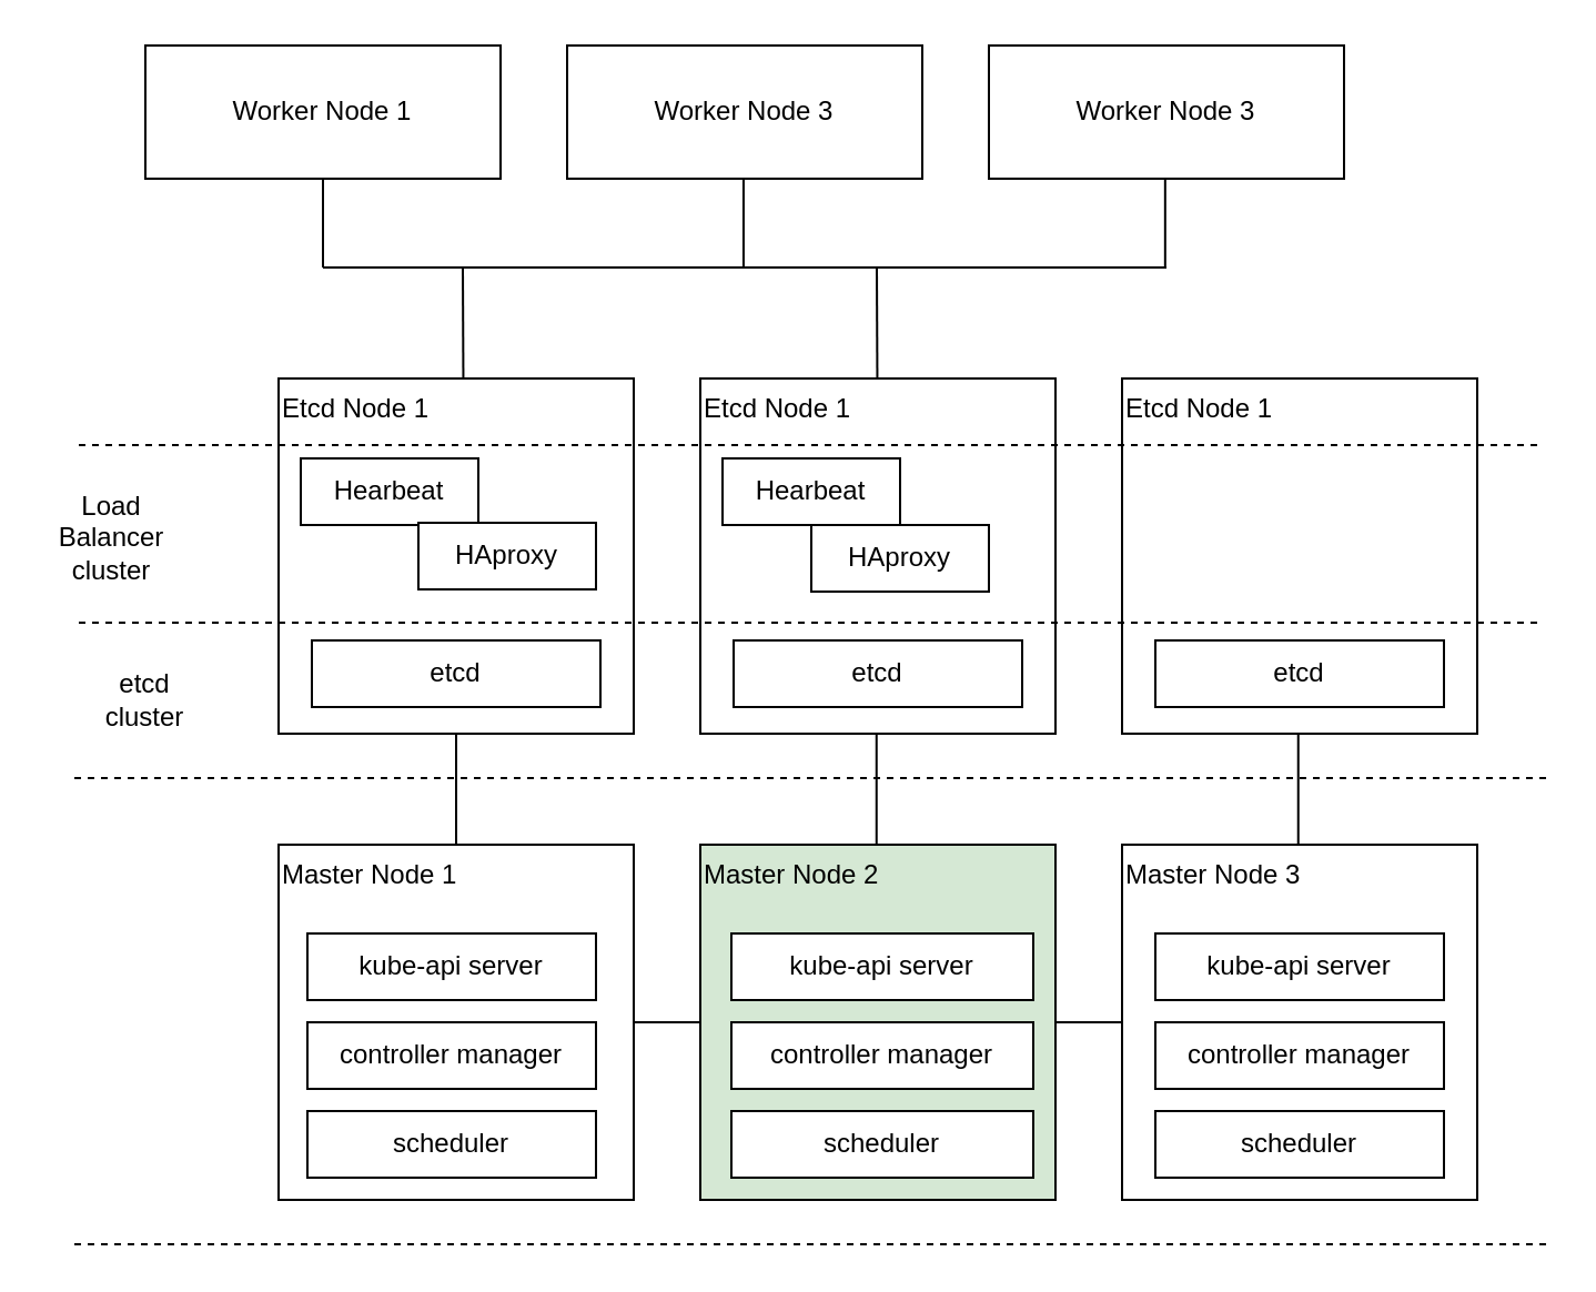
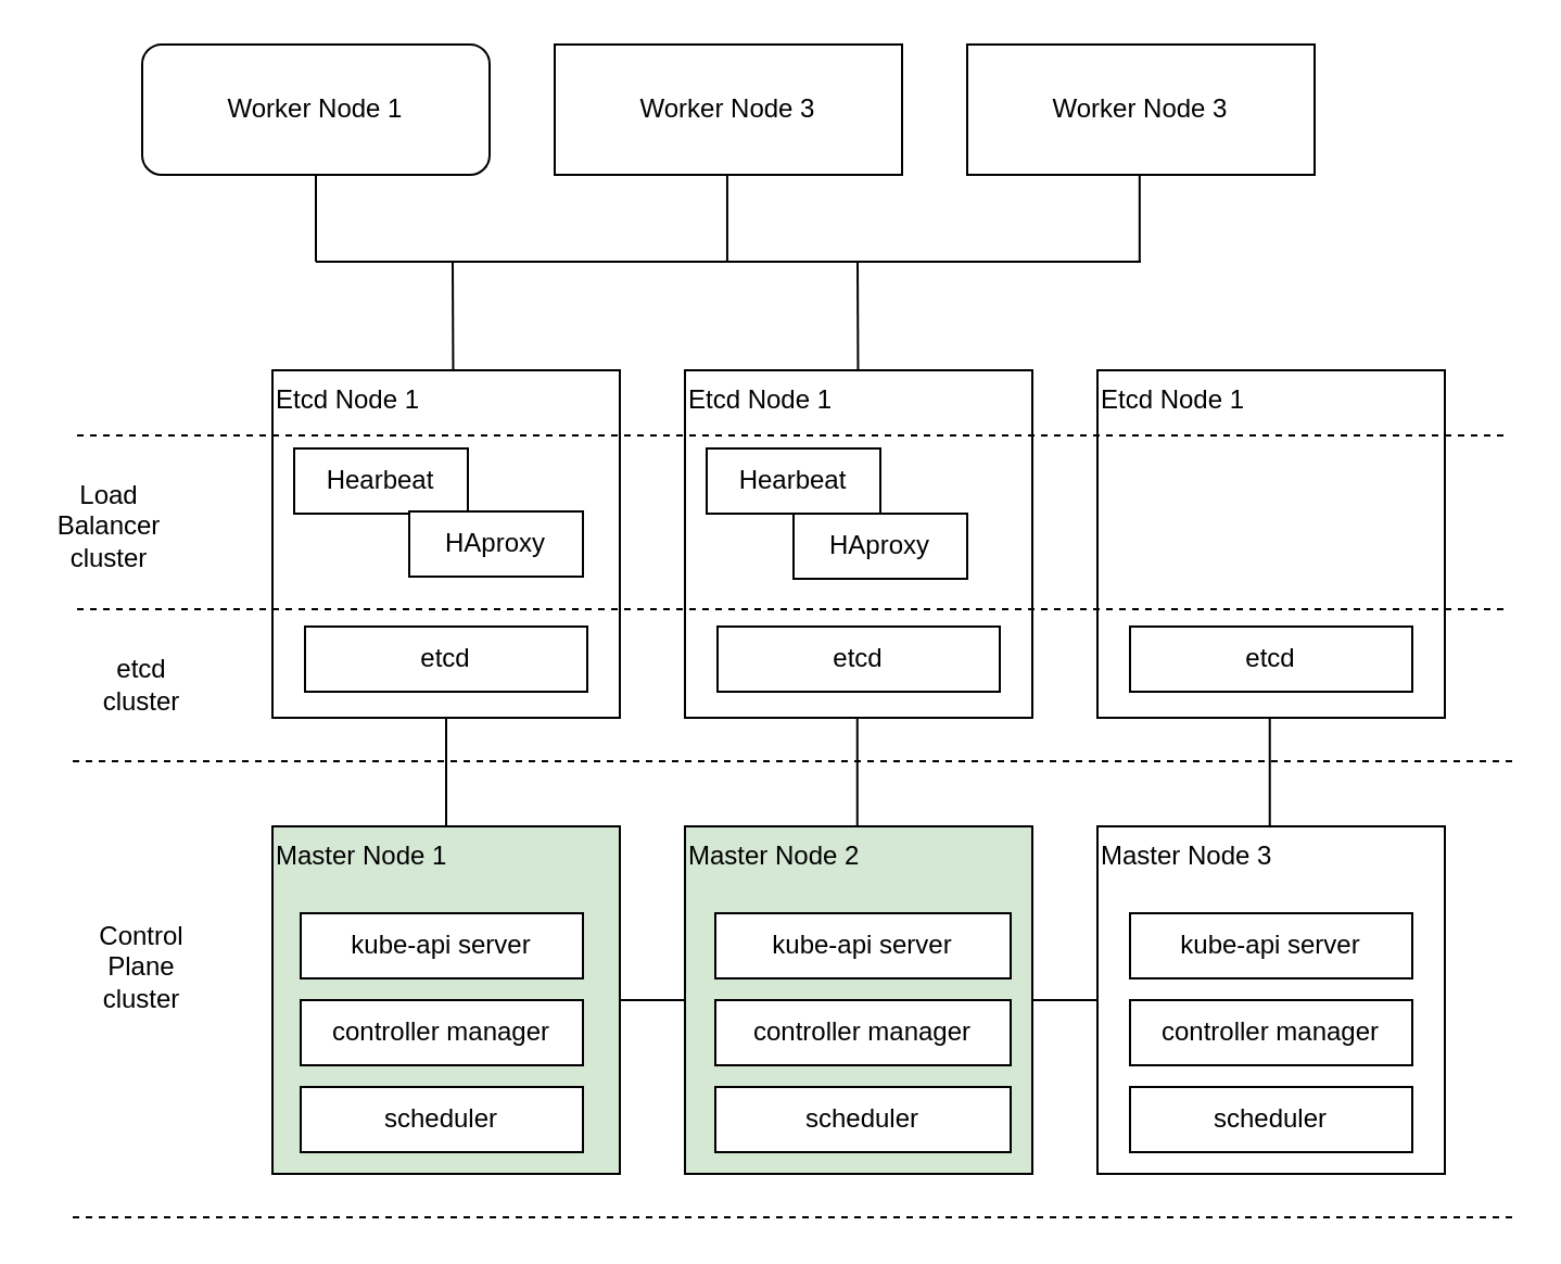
  <mxCell id="0" />
  <mxCell id="1" parent="0" />
  <mxCell id="2" value="" style="edgeStyle=orthogonalEdgeStyle;rounded=0;orthogonalLoop=1;jettySize=auto;html=1;strokeColor=default;endArrow=none;endFill=0;" edge="1" parent="1" source="4" target="6"><mxGeometry relative="1" as="geometry" /></mxCell>
  <mxCell id="3" value="" style="edgeStyle=orthogonalEdgeStyle;rounded=0;orthogonalLoop=1;jettySize=auto;html=1;endArrow=none;endFill=0;" edge="1" parent="1" source="4" target="30"><mxGeometry relative="1" as="geometry" /></mxCell>
- <mxCell id="4" value="Master Node 1" style="whiteSpace=wrap;html=1;aspect=fixed;noLabel=0;verticalAlign=top;align=left;" vertex="1" parent="1"><mxGeometry x="125" y="380" width="160" height="160" as="geometry" /></mxCell>
+ <mxCell id="4" value="Master Node 1" style="whiteSpace=wrap;html=1;aspect=fixed;noLabel=0;verticalAlign=top;align=left;fillColor=#d5e8d4;" vertex="1" parent="1"><mxGeometry x="125" y="380" width="160" height="160" as="geometry" /></mxCell>
  <mxCell id="5" value="" style="edgeStyle=orthogonalEdgeStyle;rounded=0;orthogonalLoop=1;jettySize=auto;html=1;strokeColor=default;startArrow=none;startFill=0;endArrow=none;endFill=0;" edge="1" parent="1" source="6" target="7"><mxGeometry relative="1" as="geometry" /></mxCell>
  <mxCell id="6" value="Master Node 2" style="whiteSpace=wrap;html=1;aspect=fixed;verticalAlign=top;align=left;fillColor=#d5e8d4;" vertex="1" parent="1"><mxGeometry x="315" y="380" width="160" height="160" as="geometry" /></mxCell>
  <mxCell id="7" value="Master Node 3" style="whiteSpace=wrap;html=1;aspect=fixed;verticalAlign=top;align=left;" vertex="1" parent="1"><mxGeometry x="505" y="380" width="160" height="160" as="geometry" /></mxCell>
  <mxCell id="8" value="kube-api server" style="rounded=0;whiteSpace=wrap;html=1;" vertex="1" parent="1"><mxGeometry x="138" y="420" width="130" height="30" as="geometry" /></mxCell>
  <mxCell id="9" value="controller manager" style="rounded=0;whiteSpace=wrap;html=1;" vertex="1" parent="1"><mxGeometry x="138" y="460" width="130" height="30" as="geometry" /></mxCell>
  <mxCell id="10" value="scheduler" style="rounded=0;whiteSpace=wrap;html=1;" vertex="1" parent="1"><mxGeometry x="138" y="500" width="130" height="30" as="geometry" /></mxCell>
  <mxCell id="11" value="kube-api server" style="rounded=0;whiteSpace=wrap;html=1;" vertex="1" parent="1"><mxGeometry x="329" y="420" width="136" height="30" as="geometry" /></mxCell>
  <mxCell id="12" value="controller manager" style="rounded=0;whiteSpace=wrap;html=1;" vertex="1" parent="1"><mxGeometry x="329" y="460" width="136" height="30" as="geometry" /></mxCell>
  <mxCell id="13" value="kube-api server" style="rounded=0;whiteSpace=wrap;html=1;" vertex="1" parent="1"><mxGeometry x="520" y="420" width="130" height="30" as="geometry" /></mxCell>
  <mxCell id="14" value="controller manager" style="rounded=0;whiteSpace=wrap;html=1;" vertex="1" parent="1"><mxGeometry x="520" y="460" width="130" height="30" as="geometry" /></mxCell>
  <mxCell id="15" value="scheduler" style="rounded=0;whiteSpace=wrap;html=1;" vertex="1" parent="1"><mxGeometry x="520" y="500" width="130" height="30" as="geometry" /></mxCell>
  <mxCell id="16" value="Etcd Node 1" style="whiteSpace=wrap;html=1;aspect=fixed;noLabel=0;verticalAlign=top;align=left;" vertex="1" parent="1"><mxGeometry x="505" y="170" width="160" height="160" as="geometry" /></mxCell>
  <mxCell id="17" value="" style="edgeStyle=orthogonalEdgeStyle;rounded=0;orthogonalLoop=1;jettySize=auto;html=1;endArrow=none;endFill=0;" edge="1" parent="1"><mxGeometry relative="1" as="geometry"><mxPoint x="394.38" y="380" as="sourcePoint" /><mxPoint x="394.38" y="330" as="targetPoint" /></mxGeometry></mxCell>
  <mxCell id="18" value="" style="edgeStyle=orthogonalEdgeStyle;rounded=0;orthogonalLoop=1;jettySize=auto;html=1;endArrow=none;endFill=0;" edge="1" parent="1"><mxGeometry relative="1" as="geometry"><mxPoint x="584.37" y="380" as="sourcePoint" /><mxPoint x="584.37" y="330" as="targetPoint" /></mxGeometry></mxCell>
  <mxCell id="19" value="etcd" style="rounded=0;whiteSpace=wrap;html=1;" vertex="1" parent="1"><mxGeometry x="520" y="288" width="130" height="30" as="geometry" /></mxCell>
  <mxCell id="20" value="Load Balancer cluster" style="text;html=1;align=center;verticalAlign=middle;whiteSpace=wrap;rounded=0;" vertex="1" parent="1"><mxGeometry x="20" y="227" width="60" height="30" as="geometry" /></mxCell>
  <mxCell id="21" value="etcd cluster" style="text;html=1;align=center;verticalAlign=middle;whiteSpace=wrap;rounded=0;" vertex="1" parent="1"><mxGeometry x="35" y="300" width="60" height="30" as="geometry" /></mxCell>
  <mxCell id="22" value="" style="endArrow=none;dashed=1;html=1;rounded=0;" edge="1" parent="1"><mxGeometry width="50" height="50" relative="1" as="geometry"><mxPoint x="33" y="350" as="sourcePoint" /><mxPoint x="697" y="350" as="targetPoint" /></mxGeometry></mxCell>
  <mxCell id="23" value="" style="endArrow=none;dashed=1;html=1;rounded=0;" edge="1" parent="1"><mxGeometry width="50" height="50" relative="1" as="geometry"><mxPoint x="33" y="560" as="sourcePoint" /><mxPoint x="697" y="560" as="targetPoint" /></mxGeometry></mxCell>
+ <mxCell id="24" value="Control Plane cluster" style="text;html=1;align=center;verticalAlign=middle;whiteSpace=wrap;rounded=0;" vertex="1" parent="1"><mxGeometry x="35" y="430" width="60" height="30" as="geometry" /></mxCell>
  <mxCell id="25" value="scheduler" style="rounded=0;whiteSpace=wrap;html=1;" vertex="1" parent="1"><mxGeometry x="329" y="500" width="136" height="30" as="geometry" /></mxCell>
- <mxCell id="26" value="Worker Node 1" style="rounded=0;whiteSpace=wrap;html=1;" vertex="1" parent="1"><mxGeometry x="65" y="20" width="160" height="60" as="geometry" /></mxCell>
+ <mxCell id="26" value="Worker Node 1" style="whiteSpace=wrap;html=1;rounded=1;" vertex="1" parent="1"><mxGeometry x="65" y="20" width="160" height="60" as="geometry" /></mxCell>
  <mxCell id="27" value="Worker Node 3" style="rounded=0;whiteSpace=wrap;html=1;" vertex="1" parent="1"><mxGeometry x="255" y="20" width="160" height="60" as="geometry" /></mxCell>
  <mxCell id="28" value="Worker Node 3" style="rounded=0;whiteSpace=wrap;html=1;" vertex="1" parent="1"><mxGeometry x="445" y="20" width="160" height="60" as="geometry" /></mxCell>
  <mxCell id="29" value="" style="group" vertex="1" connectable="0" parent="1"><mxGeometry x="125" y="170" width="350" height="160" as="geometry" /></mxCell>
  <mxCell id="30" value="Etcd Node 1" style="whiteSpace=wrap;html=1;aspect=fixed;noLabel=0;verticalAlign=top;align=left;" vertex="1" parent="29"><mxGeometry width="160" height="160" as="geometry" /></mxCell>
  <mxCell id="31" value="Hearbeat" style="rounded=0;whiteSpace=wrap;html=1;" vertex="1" parent="29"><mxGeometry x="10" y="36" width="80" height="30" as="geometry" /></mxCell>
  <mxCell id="32" value="HAproxy" style="rounded=0;whiteSpace=wrap;html=1;" vertex="1" parent="29"><mxGeometry x="63" y="65" width="80" height="30" as="geometry" /></mxCell>
  <mxCell id="33" value="etcd" style="rounded=0;whiteSpace=wrap;html=1;" vertex="1" parent="29"><mxGeometry x="15" y="118" width="130" height="30" as="geometry" /></mxCell>
  <mxCell id="34" value="" style="group" vertex="1" connectable="0" parent="29"><mxGeometry x="190" width="160" height="160" as="geometry" /></mxCell>
  <mxCell id="35" value="Etcd Node 1" style="whiteSpace=wrap;html=1;aspect=fixed;noLabel=0;verticalAlign=top;align=left;" vertex="1" parent="34"><mxGeometry width="160" height="160" as="geometry" /></mxCell>
  <mxCell id="36" value="Hearbeat" style="rounded=0;whiteSpace=wrap;html=1;" vertex="1" parent="34"><mxGeometry x="10" y="36" width="80" height="30" as="geometry" /></mxCell>
  <mxCell id="37" value="HAproxy" style="rounded=0;whiteSpace=wrap;html=1;" vertex="1" parent="34"><mxGeometry x="50" y="66" width="80" height="30" as="geometry" /></mxCell>
  <mxCell id="38" value="etcd" style="rounded=0;whiteSpace=wrap;html=1;" vertex="1" parent="34"><mxGeometry x="15" y="118" width="130" height="30" as="geometry" /></mxCell>
  <mxCell id="39" value="" style="endArrow=none;html=1;rounded=0;entryX=0.5;entryY=1;entryDx=0;entryDy=0;" edge="1" parent="1"><mxGeometry width="50" height="50" relative="1" as="geometry"><mxPoint x="334.47" y="120" as="sourcePoint" /><mxPoint x="334.47" y="80" as="targetPoint" /></mxGeometry></mxCell>
  <mxCell id="40" value="" style="endArrow=none;html=1;rounded=0;entryX=0.5;entryY=1;entryDx=0;entryDy=0;" edge="1" parent="1"><mxGeometry width="50" height="50" relative="1" as="geometry"><mxPoint x="524.41" y="120" as="sourcePoint" /><mxPoint x="524.41" y="80" as="targetPoint" /></mxGeometry></mxCell>
  <mxCell id="41" value="" style="endArrow=none;dashed=1;html=1;rounded=0;" edge="1" parent="1"><mxGeometry width="50" height="50" relative="1" as="geometry"><mxPoint x="35" y="200" as="sourcePoint" /><mxPoint x="695" y="200" as="targetPoint" /></mxGeometry></mxCell>
  <mxCell id="42" value="" style="endArrow=none;dashed=1;html=1;rounded=0;" edge="1" parent="1"><mxGeometry width="50" height="50" relative="1" as="geometry"><mxPoint x="35" y="280" as="sourcePoint" /><mxPoint x="695" y="280" as="targetPoint" /></mxGeometry></mxCell>
  <mxCell id="43" value="" style="edgeStyle=orthogonalEdgeStyle;rounded=0;orthogonalLoop=1;jettySize=auto;html=1;strokeColor=default;endArrow=none;endFill=0;" edge="1" parent="1"><mxGeometry relative="1" as="geometry"><mxPoint x="145" y="120" as="sourcePoint" /><mxPoint x="525" y="120" as="targetPoint" /></mxGeometry></mxCell>
  <mxCell id="44" value="" style="endArrow=none;html=1;rounded=0;" edge="1" parent="1"><mxGeometry width="50" height="50" relative="1" as="geometry"><mxPoint x="394.73" y="170" as="sourcePoint" /><mxPoint x="394.5" y="120" as="targetPoint" /></mxGeometry></mxCell>
  <mxCell id="45" value="" style="endArrow=none;html=1;rounded=0;" edge="1" parent="1"><mxGeometry width="50" height="50" relative="1" as="geometry"><mxPoint x="208.23" y="170" as="sourcePoint" /><mxPoint x="208" y="120" as="targetPoint" /></mxGeometry></mxCell>
  <mxCell id="46" value="" style="endArrow=none;html=1;rounded=0;entryX=0.5;entryY=1;entryDx=0;entryDy=0;" edge="1" parent="1" target="26"><mxGeometry width="50" height="50" relative="1" as="geometry"><mxPoint x="145" y="120" as="sourcePoint" /><mxPoint x="385" y="360" as="targetPoint" /></mxGeometry></mxCell>
